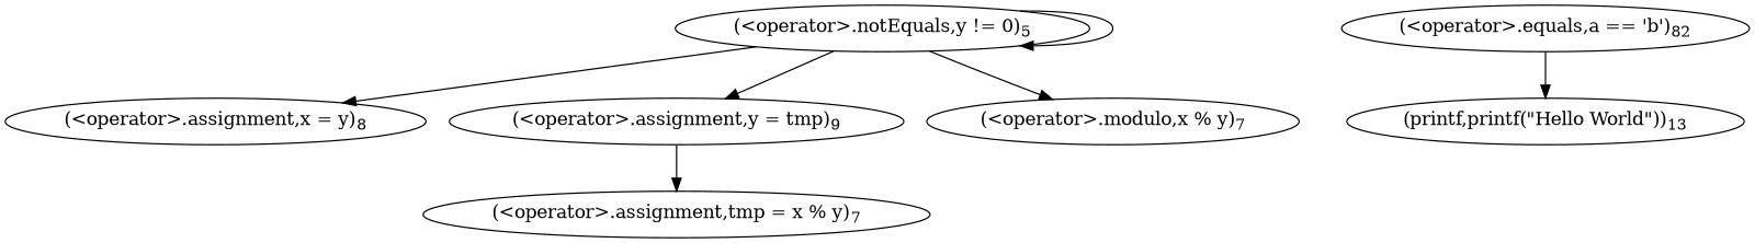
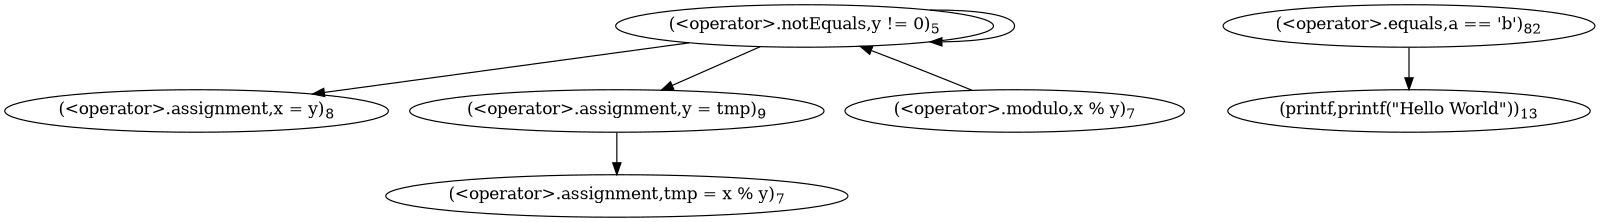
  digraph {
    n1 [label=<(&lt;operator&gt;.notEquals,y != 0)<SUB>5</SUB>>]
    n2 [label=<(&lt;operator&gt;.assignment,x = y)<SUB>8</SUB>>]
    n3 [label=<(&lt;operator&gt;.assignment,y = tmp)<SUB>9</SUB>>]
    n4 [label=<(&lt;operator&gt;.modulo,x % y)<SUB>7</SUB>>]
    n5 [label=<(&lt;operator&gt;.assignment,tmp = x % y)<SUB>7</SUB>>]
    n6 [label=<(&lt;operator&gt;.equals,a == 'b')<SUB>82</SUB>>]
    n7 [label=<(printf,printf(&quot;Hello World&quot;))<SUB>13</SUB>>]
    n1 -> n1
    n1 -> n2
    n1 -> n3
-   n1 -> n4
+   n4 -> n1
    n3 -> n5
    n6 -> n7
  }
